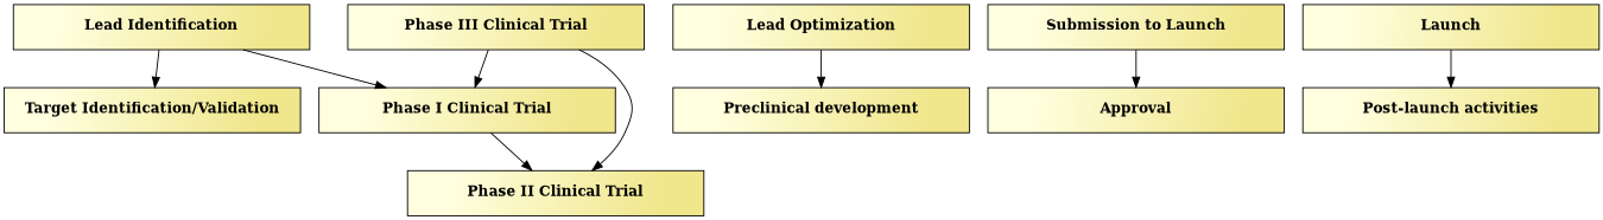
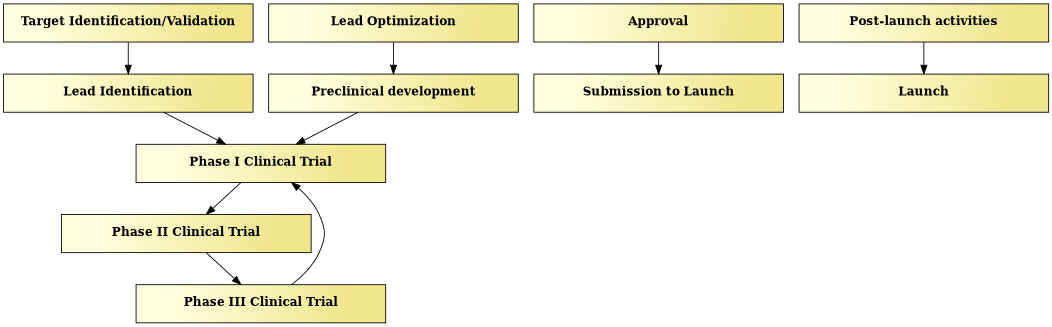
  digraph {
    fontname="DejaVu Serif"
    rankdir=TB
    node [fillcolor="lightyellow:khaki" fixedsize=true fontname="DejaVu Serif" fontsize=14 gradientangle=315 shape=record style=filled]
    edge [arrowname=vee color=black fontname="DejaVu Serif" fontsize=10]
    n1 [height=0.618 label=< <B>Target Identification/Validation</B> > width=4]
    n2 [height=0.618 label=< <B>Lead Identification</B> > width=4]
    n3 [height=0.618 label=< <B>Phase I Clinical Trial</B> > width=4]
    n4 [height=0.618 label=< <B>Lead Optimization</B> > width=4]
    n5 [height=0.618 label=< <B>Preclinical development</B> > width=4]
    n6 [height=0.618 label=< <B>Phase II Clinical Trial</B> > width=4]
    n7 [height=0.618 label=< <B>Phase III Clinical Trial</B> > width=4]
    n8 [height=0.618 label=< <B>Submission to Launch</B> > width=4]
    n9 [height=0.618 label=< <B>Approval</B> > width=4]
    n10 [height=0.618 label=< <B>Launch</B> > width=4]
    n11 [height=0.618 label=< <B>Post-launch activities</B> > width=4]
-   n2 -> n1
+   n1 -> n2
    n2 -> n3
    n3 -> n6
    n4 -> n5
-   n7 -> n6
+   n5 -> n3
+   n6 -> n7
    n7 -> n3
-   n8 -> n9
-   n10 -> n11
+   n9 -> n8
+   n11 -> n10
  }
